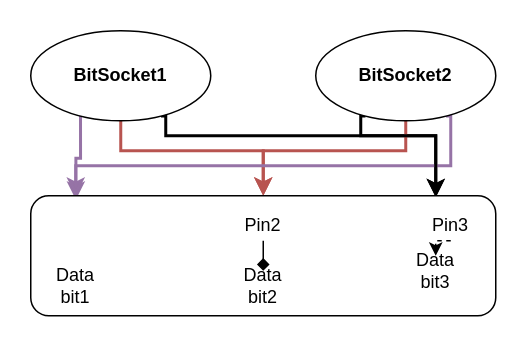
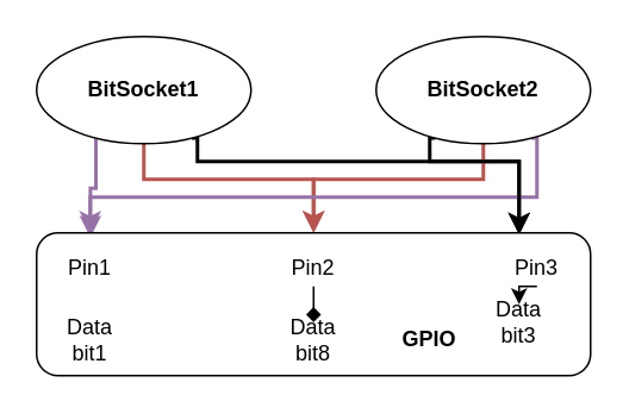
  <mxCell id="0" />
  <mxCell id="1" parent="0" />
  <mxCell id="2" value="" style="edgeStyle=orthogonalEdgeStyle;rounded=0;orthogonalLoop=1;jettySize=auto;html=1;fillColor=#f8cecc;strokeColor=#b85450;strokeWidth=2;" edge="1" parent="1" source="5" target="12"><mxGeometry relative="1" as="geometry"><Array as="points"><mxPoint x="80" y="100" /><mxPoint x="175" y="100" /></Array></mxGeometry></mxCell>
  <mxCell id="3" style="edgeStyle=orthogonalEdgeStyle;rounded=0;orthogonalLoop=1;jettySize=auto;html=1;exitX=0.25;exitY=1;exitDx=0;exitDy=0;entryX=0.097;entryY=0.033;entryDx=0;entryDy=0;entryPerimeter=0;fillColor=#e1d5e7;strokeColor=#9673a6;strokeWidth=2;" edge="1" parent="1" source="5" target="12"><mxGeometry relative="1" as="geometry" /></mxCell>
  <mxCell id="4" style="edgeStyle=orthogonalEdgeStyle;rounded=0;orthogonalLoop=1;jettySize=auto;html=1;exitX=0.75;exitY=1;exitDx=0;exitDy=0;entryX=0.871;entryY=0.013;entryDx=0;entryDy=0;entryPerimeter=0;strokeWidth=2;" edge="1" parent="1" source="5" target="12"><mxGeometry relative="1" as="geometry"><Array as="points"><mxPoint x="110" y="90" /><mxPoint x="290" y="90" /></Array></mxGeometry></mxCell>
  <mxCell id="5" value="&lt;b&gt;BitSocket1&lt;/b&gt;" style="ellipse;whiteSpace=wrap;html=1;" vertex="1" parent="1"><mxGeometry x="20" y="20" width="120" height="60" as="geometry" /></mxCell>
  <mxCell id="6" value="" style="edgeStyle=orthogonalEdgeStyle;rounded=0;orthogonalLoop=1;jettySize=auto;html=1;fillColor=#f8cecc;strokeColor=#b85450;strokeWidth=2;" edge="1" parent="1" source="9" target="12"><mxGeometry relative="1" as="geometry"><Array as="points"><mxPoint x="270" y="100" /><mxPoint x="175" y="100" /></Array></mxGeometry></mxCell>
  <mxCell id="7" style="edgeStyle=orthogonalEdgeStyle;rounded=0;orthogonalLoop=1;jettySize=auto;html=1;exitX=0.75;exitY=1;exitDx=0;exitDy=0;fillColor=#e1d5e7;strokeColor=#9673a6;strokeWidth=2;" edge="1" parent="1" source="9" target="12"><mxGeometry relative="1" as="geometry"><Array as="points"><mxPoint x="300" y="110" /><mxPoint x="50" y="110" /></Array></mxGeometry></mxCell>
  <mxCell id="8" style="edgeStyle=orthogonalEdgeStyle;rounded=0;orthogonalLoop=1;jettySize=auto;html=1;exitX=0.25;exitY=1;exitDx=0;exitDy=0;entryX=0.871;entryY=0.013;entryDx=0;entryDy=0;entryPerimeter=0;strokeWidth=2;" edge="1" parent="1" source="9" target="12"><mxGeometry relative="1" as="geometry"><Array as="points"><mxPoint x="240" y="90" /><mxPoint x="290" y="90" /></Array></mxGeometry></mxCell>
  <mxCell id="9" value="&lt;b&gt;BitSocket2&lt;/b&gt;" style="ellipse;whiteSpace=wrap;html=1;" vertex="1" parent="1"><mxGeometry x="210" y="20" width="120" height="60" as="geometry" /></mxCell>
  <mxCell id="10" value="" style="group" vertex="1" connectable="0" parent="1"><mxGeometry x="30" y="140" width="300" height="70" as="geometry" /></mxCell>
  <mxCell id="11" value="" style="group" vertex="1" connectable="0" parent="10"><mxGeometry width="300" height="70" as="geometry" /></mxCell>
  <mxCell id="12" value="" style="rounded=1;whiteSpace=wrap;html=1;" vertex="1" parent="11"><mxGeometry x="-10" y="-10" width="310" height="80" as="geometry" /></mxCell>
+ <mxCell id="13" value="Pin1" style="text;html=1;strokeColor=none;fillColor=none;align=center;verticalAlign=middle;whiteSpace=wrap;rounded=0;" vertex="1" parent="11"><mxGeometry width="40" height="20" as="geometry" /></mxCell>
  <mxCell id="14" value="Pin2" style="text;html=1;strokeColor=none;fillColor=none;align=center;verticalAlign=middle;whiteSpace=wrap;rounded=0;" vertex="1" parent="11"><mxGeometry x="125" width="40" height="20" as="geometry" /></mxCell>
  <mxCell id="15" value="Pin3" style="text;html=1;strokeColor=none;fillColor=none;align=center;verticalAlign=middle;whiteSpace=wrap;rounded=0;" vertex="1" parent="11"><mxGeometry x="250" width="40" height="20" as="geometry" /></mxCell>
+ <mxCell id="16" value="&lt;b&gt;GPIO&lt;/b&gt;" style="text;html=1;strokeColor=none;fillColor=none;align=center;verticalAlign=middle;whiteSpace=wrap;rounded=0;" vertex="1" parent="11"><mxGeometry x="190" y="40" width="40" height="20" as="geometry" /></mxCell>
  <mxCell id="17" value="Data bit1" style="text;html=1;strokeColor=none;fillColor=none;align=center;verticalAlign=middle;whiteSpace=wrap;rounded=0;" vertex="1" parent="11"><mxGeometry y="40" width="40" height="20" as="geometry" /></mxCell>
- <mxCell id="18" value="Data bit2" style="text;html=1;strokeColor=none;fillColor=none;align=center;verticalAlign=middle;whiteSpace=wrap;rounded=0;" vertex="1" parent="11"><mxGeometry x="125" y="40" width="40" height="20" as="geometry" /></mxCell>
+ <mxCell id="18" value="Data bit8" style="text;html=1;strokeColor=none;fillColor=none;align=center;verticalAlign=middle;whiteSpace=wrap;rounded=0;" vertex="1" parent="11"><mxGeometry x="125" y="40" width="40" height="20" as="geometry" /></mxCell>
  <mxCell id="19" style="edgeStyle=orthogonalEdgeStyle;rounded=0;orthogonalLoop=1;jettySize=auto;html=1;exitX=0.5;exitY=1;exitDx=0;exitDy=0;entryX=0.5;entryY=0;entryDx=0;entryDy=0;strokeWidth=1;endArrow=diamond;" edge="1" parent="11" source="14" target="18"><mxGeometry relative="1" as="geometry" /></mxCell>
  <mxCell id="20" value="Data bit3" style="text;html=1;strokeColor=none;fillColor=none;align=center;verticalAlign=middle;whiteSpace=wrap;rounded=0;" vertex="1" parent="11"><mxGeometry x="240" y="30" width="40" height="20" as="geometry" /></mxCell>
- <mxCell id="21" style="edgeStyle=orthogonalEdgeStyle;rounded=0;orthogonalLoop=1;jettySize=auto;html=1;exitX=0.5;exitY=1;exitDx=0;exitDy=0;entryX=0.5;entryY=0;entryDx=0;entryDy=0;strokeWidth=1;dashed=1;" edge="1" parent="11" source="15" target="20"><mxGeometry relative="1" as="geometry" /></mxCell>
+ <mxCell id="21" style="edgeStyle=orthogonalEdgeStyle;rounded=0;orthogonalLoop=1;jettySize=auto;html=1;exitX=0.5;exitY=1;exitDx=0;exitDy=0;entryX=0.5;entryY=0;entryDx=0;entryDy=0;strokeWidth=1;" edge="1" parent="11" source="15" target="20"><mxGeometry relative="1" as="geometry" /></mxCell>
